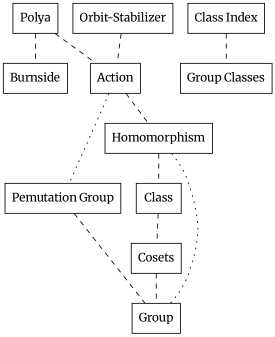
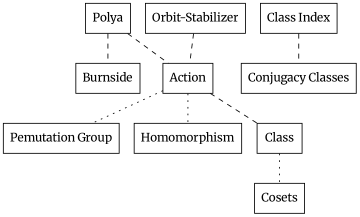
  strict graph {
    fontname=Merriweather
    node [fontname=Merriweather shape=rectangle]
    edge [fontname=Merriweather style=dashed]
    n1 [label=Polya]
    n2 [label=Burnside]
    n3 [label=Action]
    n4 [label="Class Index"]
-   n5 [label="Group Classes"]
+   n5 [label="Conjugacy Classes"]
    n6 [label="Orbit-Stabilizer"]
    n7 [label="Pemutation Group"]
    n8 [label=Homomorphism]
    n9 [label=Class]
-   n10 [label=Group]
    n11 [label=Cosets]
    n1 -- n2
    n1 -- n3
    n3 -- n7 [style=dotted]
-   n3 -- n8
-   n8 -- n9
+   n3 -- n8 [style=dotted]
+   n3 -- n9
    n4 -- n5
    n6 -- n3
-   n7 -- n10
-   n8 -- n10 [style=dotted]
-   n9 -- n11
-   n11 -- n10
+   n9 -- n11 [style=dotted]
  }
